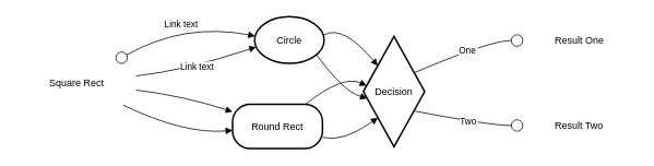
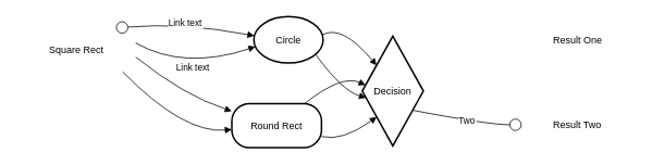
  <mxCell id="0" />
  <mxCell id="1" parent="0" />
- <mxCell id="2" value="Square Rect" style="fillColor=none;strokeColor=none;" vertex="1" parent="1"><mxGeometry x="20" y="74" width="145" height="54" as="geometry" /></mxCell>
+ <mxCell id="2" value="Square Rect" style="fillColor=none;strokeColor=none;" vertex="1" parent="1"><mxGeometry x="20" y="34" width="145" height="54" as="geometry" /></mxCell>
  <mxCell id="3" value="Circle" style="ellipse;aspect=fixed;strokeWidth=2;whiteSpace=wrap;" vertex="1" parent="1"><mxGeometry x="310" y="20" width="85" height="57" as="geometry" /></mxCell>
  <mxCell id="4" value="Round Rect" style="rounded=1;arcSize=40;strokeWidth=2" vertex="1" parent="1"><mxGeometry x="283" y="127" width="110" height="54" as="geometry" /></mxCell>
  <mxCell id="5" value="Decision" style="rhombus;strokeWidth=2;whiteSpace=wrap;" vertex="1" parent="1"><mxGeometry x="443" y="44" width="75" height="135" as="geometry" /></mxCell>
  <mxCell id="6" value="Result One" style="fillColor=none;strokeColor=none;" vertex="1" parent="1"><mxGeometry x="639" y="22" width="137" height="54" as="geometry" /></mxCell>
  <mxCell id="7" value="Result Two" style="fillColor=none;strokeColor=none;" vertex="1" parent="1"><mxGeometry x="639" y="126" width="136" height="54" as="geometry" /></mxCell>
  <mxCell id="8" value="Link text" style="curved=1;startArrow=circle;startFill=0;endArrow=block;exitX=0.83;exitY=0;entryX=-0.01;entryY=0.41;" edge="1" parent="1" source="2" target="3"><mxGeometry relative="1" as="geometry"><Array as="points"><mxPoint x="224" y="27" /></Array></mxGeometry></mxCell>
  <mxCell id="9" value="" style="curved=1;startArrow=none;endArrow=block;exitX=1;exitY=0.66;entryX=0;entryY=0.17;" edge="1" parent="1" source="2" target="4"><mxGeometry relative="1" as="geometry"><Array as="points"><mxPoint x="224" y="117" /></Array></mxGeometry></mxCell>
  <mxCell id="10" value="" style="curved=1;startArrow=none;endArrow=block;exitX=0.99;exitY=0.38;entryX=0;entryY=0.06;" edge="1" parent="1" source="3" target="5"><mxGeometry relative="1" as="geometry"><Array as="points"><mxPoint x="418" y="29" /></Array></mxGeometry></mxCell>
  <mxCell id="11" value="" style="curved=1;startArrow=none;endArrow=block;exitX=0.81;exitY=0;entryX=0;entryY=0.44;" edge="1" parent="1" source="4" target="5"><mxGeometry relative="1" as="geometry"><Array as="points"><mxPoint x="418" y="91" /></Array></mxGeometry></mxCell>
  <mxCell id="12" value="Link text" style="curved=1;startArrow=none;endArrow=block;exitX=1;exitY=0.34;entryX=-0.01;entryY=0.66;" edge="1" parent="1" source="2" target="3"><mxGeometry relative="1" as="geometry"><Array as="points"><mxPoint x="224" y="86" /></Array></mxGeometry></mxCell>
  <mxCell id="13" value="" style="curved=1;startArrow=none;endArrow=block;exitX=0.89;exitY=1;entryX=0;entryY=0.59;" edge="1" parent="1" source="2" target="4"><mxGeometry relative="1" as="geometry"><Array as="points"><mxPoint x="224" y="164" /></Array></mxGeometry></mxCell>
  <mxCell id="14" value="" style="curved=1;startArrow=none;endArrow=block;exitX=0.99;exitY=0.89;entryX=0;entryY=0.57;" edge="1" parent="1" source="3" target="5"><mxGeometry relative="1" as="geometry"><Array as="points"><mxPoint x="418" y="111" /></Array></mxGeometry></mxCell>
  <mxCell id="15" value="" style="curved=1;startArrow=none;endArrow=block;exitX=1;exitY=0.75;entryX=0;entryY=0.95;" edge="1" parent="1" source="4" target="5"><mxGeometry relative="1" as="geometry"><Array as="points"><mxPoint x="418" y="174" /></Array></mxGeometry></mxCell>
- <mxCell id="16" value="One" style="curved=1;startArrow=none;endArrow=circle;endFill=0;exitX=1;exitY=0.24;entryX=0;entryY=0.5;" edge="1" parent="1" source="5" target="6"><mxGeometry relative="1" as="geometry"><Array as="points"><mxPoint x="598" y="49" /></Array></mxGeometry></mxCell>
  <mxCell id="17" value="Two" style="curved=1;startArrow=none;endArrow=circle;endFill=0;exitX=1;exitY=0.77;entryX=0;entryY=0.5;" edge="1" parent="1" source="5" target="7"><mxGeometry relative="1" as="geometry"><Array as="points"><mxPoint x="598" y="153" /></Array></mxGeometry></mxCell>
